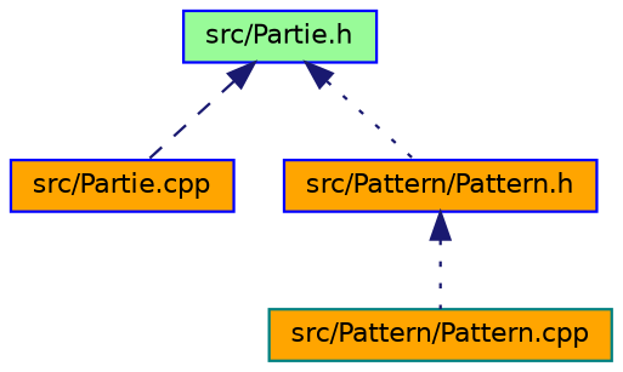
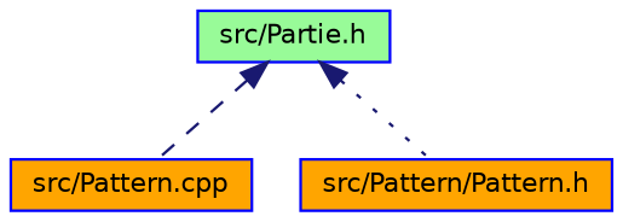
  digraph {
    node [color=blue fillcolor=orange fontname=Helvetica fontsize=10 shape=box style=filled]
    edge [color=midnightblue dir=back fontname=Helvetica fontsize=10 labelfontname=Helvetica labelfontsize=10 style=dotted]
    n1 [fillcolor=palegreen fontcolor=black height=0.2 label="src/Partie.h" width=0.4]
-   n2 [height=0.2 label="src/Partie.cpp" width=0.4]
+   n2 [height=0.2 label="src/Pattern.cpp" width=0.4]
    n3 [height=0.2 label="src/Pattern/Pattern.h" width=0.4]
-   n4 [color=teal height=0.2 label="src/Pattern/Pattern.cpp" width=0.4]
    n1 -> n2 [style=dashed]
    n1 -> n3
-   n3 -> n4
  }
